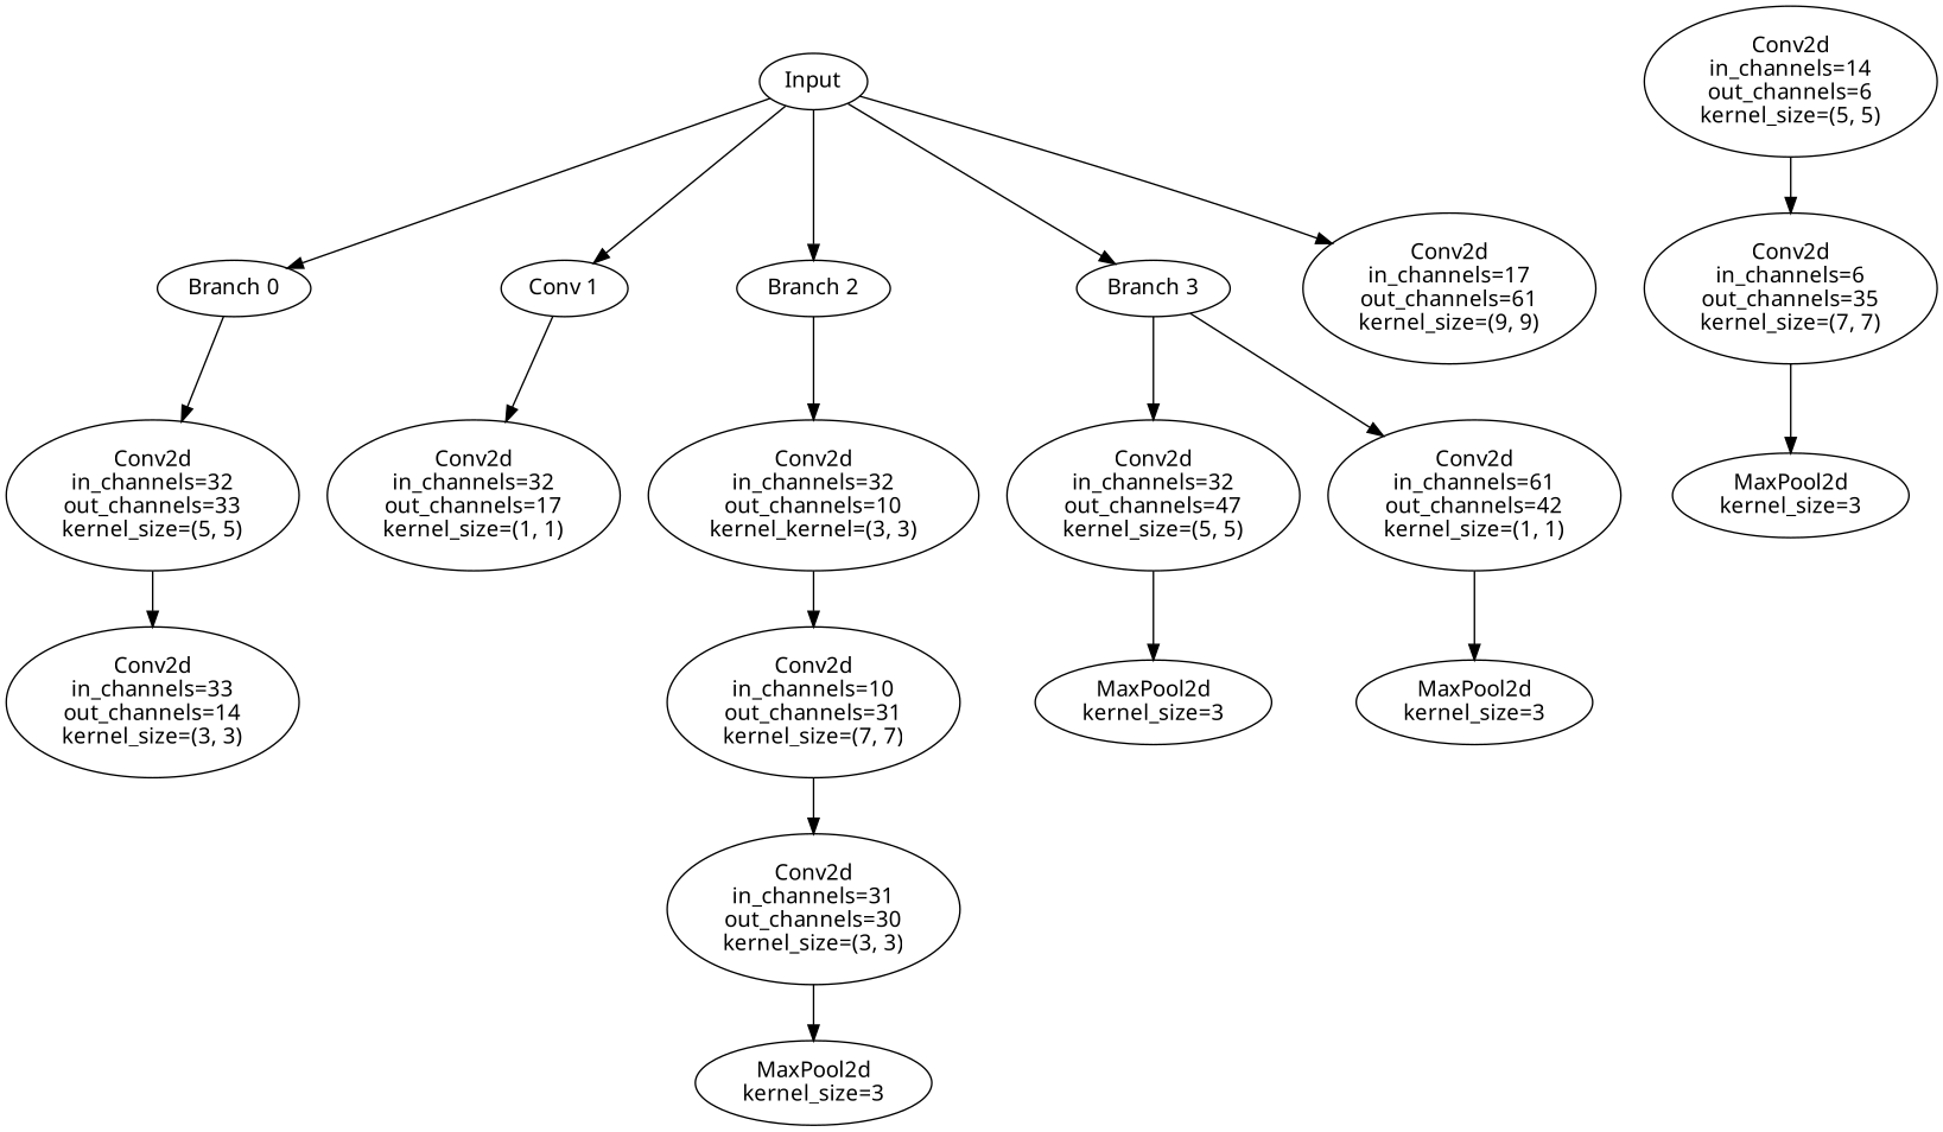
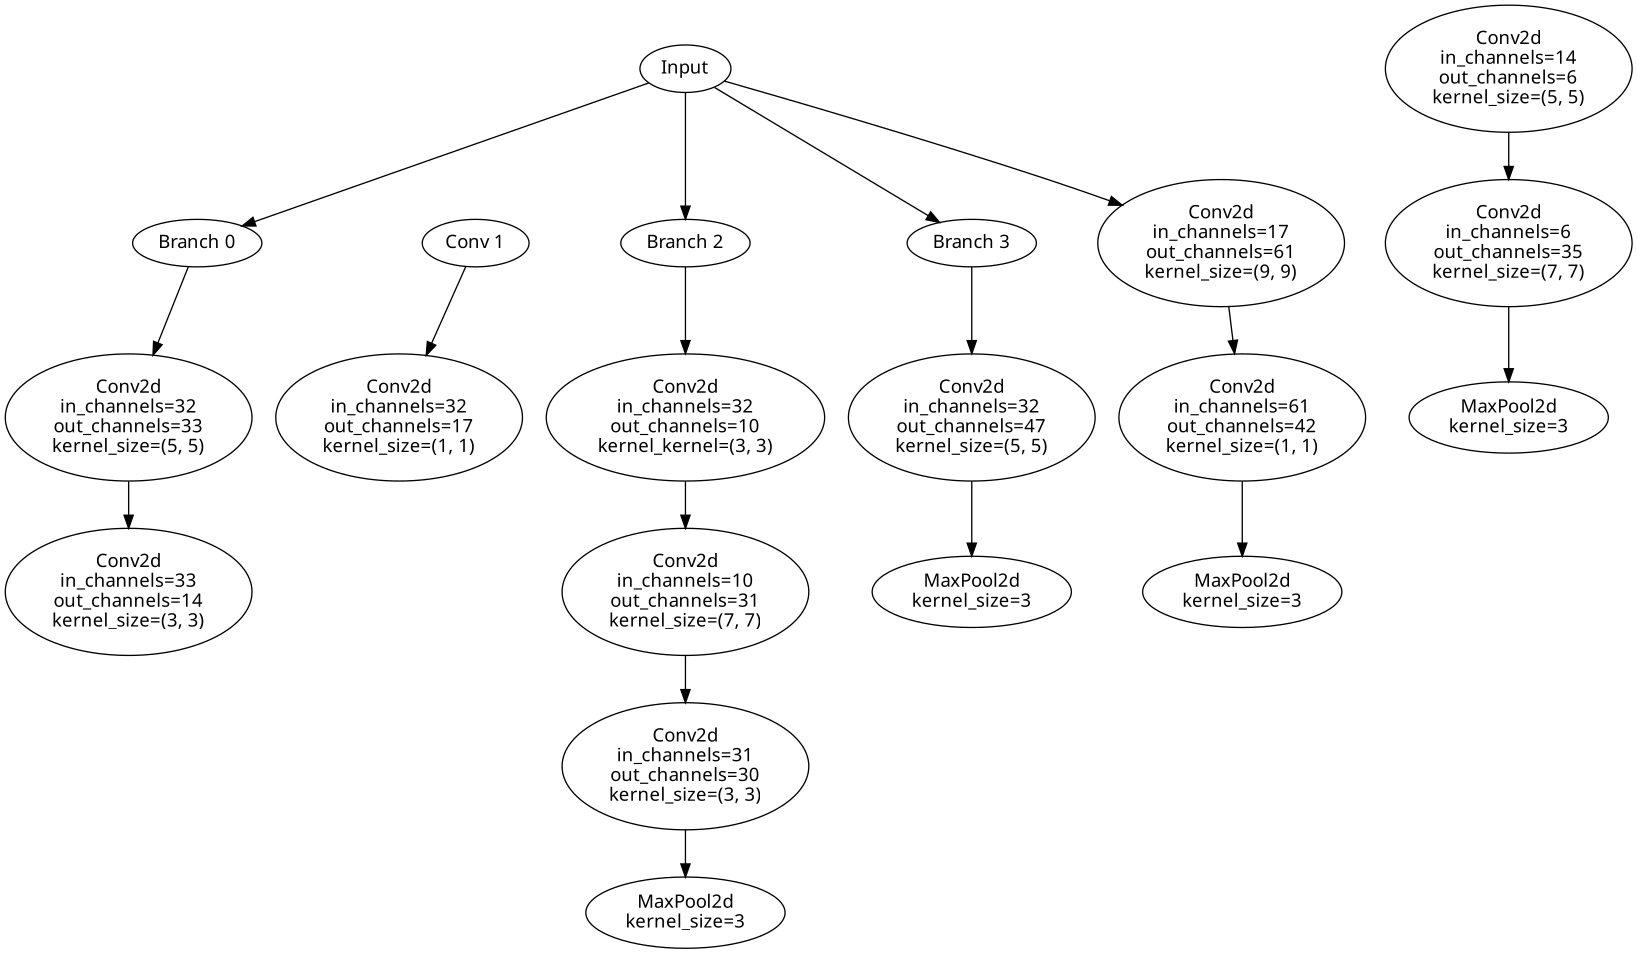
  digraph {
    fontname="Noto Sans"
    node [fontname="Noto Sans"]
    edge [fontname="Noto Sans"]
    n1 [label=Input]
    n2 [label="Branch 0"]
    n3 [label="Conv 1"]
    n4 [label="Branch 2"]
    n5 [label="Branch 3"]
    n6 [label="Conv2d\nin_channels=17\nout_channels=61\nkernel_size=(9, 9)"]
    n7 [label="Conv2d\nin_channels=32\nout_channels=33\nkernel_size=(5, 5)"]
    n8 [label="Conv2d\nin_channels=32\nout_channels=17\nkernel_size=(1, 1)"]
    n9 [label="Conv2d\nin_channels=32\nout_channels=10\nkernel_kernel=(3, 3)"]
    n10 [label="Conv2d\nin_channels=32\nout_channels=47\nkernel_size=(5, 5)"]
    n11 [label="Conv2d\nin_channels=33\nout_channels=14\nkernel_size=(3, 3)"]
    n12 [label="Conv2d\nin_channels=14\nout_channels=6\nkernel_size=(5, 5)"]
    n13 [label="Conv2d\nin_channels=6\nout_channels=35\nkernel_size=(7, 7)"]
    n14 [label="MaxPool2d\nkernel_size=3"]
    n15 [label="Conv2d\nin_channels=61\nout_channels=42\nkernel_size=(1, 1)"]
    n16 [label="MaxPool2d\nkernel_size=3"]
    n17 [label="Conv2d\nin_channels=10\nout_channels=31\nkernel_size=(7, 7)"]
    n18 [label="Conv2d\nin_channels=31\nout_channels=30\nkernel_size=(3, 3)"]
    n19 [label="MaxPool2d\nkernel_size=3"]
    n20 [label="MaxPool2d\nkernel_size=3"]
    n1 -> n2
-   n1 -> n3
    n1 -> n4
    n1 -> n5
    n1 -> n6
    n2 -> n7
    n3 -> n8
    n4 -> n9
    n5 -> n10
-   n5 -> n15
+   n6 -> n15
    n7 -> n11
    n9 -> n17
    n10 -> n20
    n12 -> n13
    n13 -> n14
    n15 -> n16
    n17 -> n18
    n18 -> n19
  }
